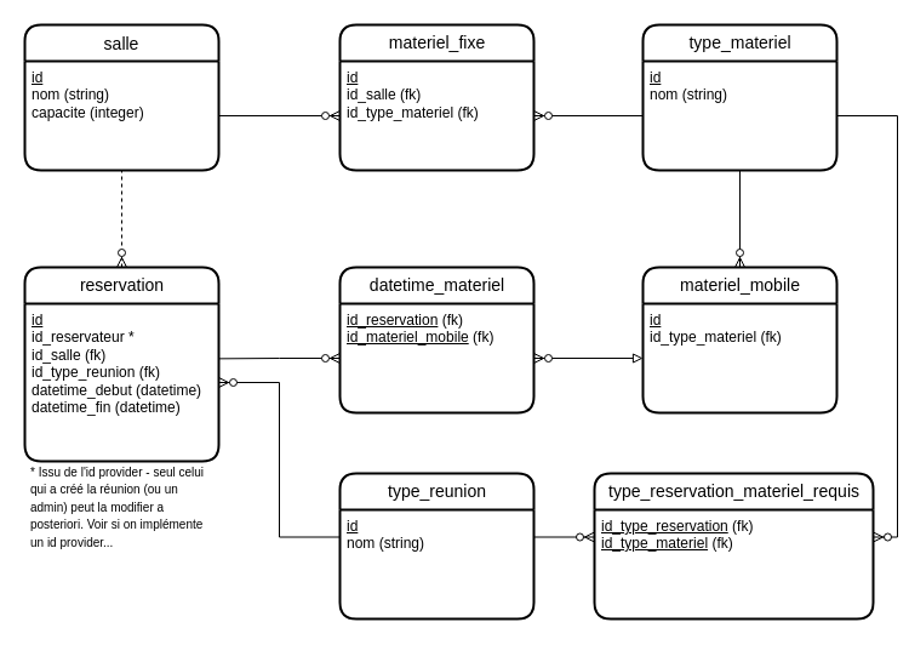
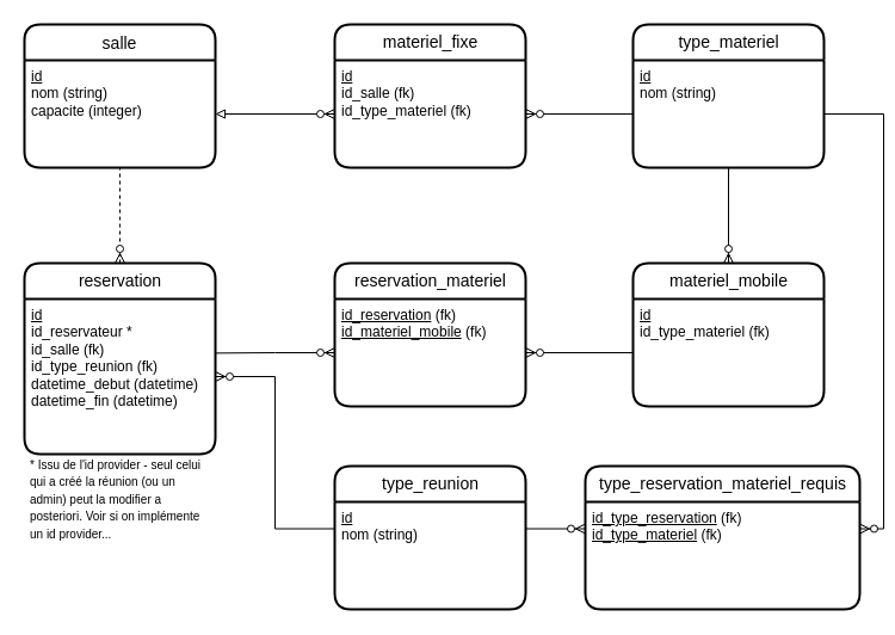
  <mxCell id="0" />
  <mxCell id="1" parent="0" />
  <mxCell id="2" value="salle" style="swimlane;childLayout=stackLayout;horizontal=1;startSize=30;horizontalStack=0;rounded=1;fontSize=14;fontStyle=0;strokeWidth=2;resizeParent=0;resizeLast=1;shadow=0;dashed=0;align=center;" vertex="1" parent="1"><mxGeometry x="20" y="20" width="160" height="120" as="geometry" /></mxCell>
  <mxCell id="3" value="&lt;u&gt;id&lt;/u&gt;&lt;br&gt;nom (string)&lt;br&gt;capacite (integer)" style="align=left;strokeColor=none;fillColor=none;spacingLeft=4;fontSize=12;verticalAlign=top;resizable=0;rotatable=0;part=1;fontStyle=0;html=1;" vertex="1" parent="2"><mxGeometry y="30" width="160" height="90" as="geometry" /></mxCell>
  <mxCell id="4" value="type_materiel" style="swimlane;childLayout=stackLayout;horizontal=1;startSize=30;horizontalStack=0;rounded=1;fontSize=14;fontStyle=0;strokeWidth=2;resizeParent=0;resizeLast=1;shadow=0;dashed=0;align=center;html=1;" vertex="1" parent="1"><mxGeometry x="530" y="20" width="160" height="120" as="geometry" /></mxCell>
  <mxCell id="5" value="&lt;u&gt;id&lt;/u&gt;&lt;br&gt;nom (string)" style="align=left;strokeColor=none;fillColor=none;spacingLeft=4;fontSize=12;verticalAlign=top;resizable=0;rotatable=0;part=1;fontStyle=0;html=1;" vertex="1" parent="4"><mxGeometry y="30" width="160" height="90" as="geometry" /></mxCell>
  <mxCell id="6" value="materiel_fixe" style="swimlane;childLayout=stackLayout;horizontal=1;startSize=30;horizontalStack=0;rounded=1;fontSize=14;fontStyle=0;strokeWidth=2;resizeParent=0;resizeLast=1;shadow=0;dashed=0;align=center;html=1;" vertex="1" parent="1"><mxGeometry x="280" y="20" width="160" height="120" as="geometry" /></mxCell>
  <mxCell id="7" value="&lt;u&gt;id&lt;br&gt;&lt;/u&gt;id_salle (fk)&lt;br&gt;id_type_materiel (fk)" style="align=left;strokeColor=none;fillColor=none;spacingLeft=4;fontSize=12;verticalAlign=top;resizable=0;rotatable=0;part=1;fontStyle=0;html=1;" vertex="1" parent="6"><mxGeometry y="30" width="160" height="90" as="geometry" /></mxCell>
- <mxCell id="8" style="edgeStyle=orthogonalEdgeStyle;rounded=0;orthogonalLoop=1;jettySize=auto;html=1;exitX=0;exitY=0.5;exitDx=0;exitDy=0;entryX=1;entryY=0.5;entryDx=0;entryDy=0;endArrow=none;endFill=0;startArrow=ERzeroToMany;startFill=1;" edge="1" parent="1" source="7" target="3"><mxGeometry relative="1" as="geometry" /></mxCell>
+ <mxCell id="8" style="edgeStyle=orthogonalEdgeStyle;rounded=0;orthogonalLoop=1;jettySize=auto;html=1;exitX=0;exitY=0.5;exitDx=0;exitDy=0;entryX=1;entryY=0.5;entryDx=0;entryDy=0;endArrow=block;endFill=0;startArrow=ERzeroToMany;startFill=1;" edge="1" parent="1" source="7" target="3"><mxGeometry relative="1" as="geometry" /></mxCell>
  <mxCell id="9" style="edgeStyle=orthogonalEdgeStyle;rounded=0;orthogonalLoop=1;jettySize=auto;html=1;exitX=1;exitY=0.5;exitDx=0;exitDy=0;entryX=0;entryY=0.5;entryDx=0;entryDy=0;startArrow=ERzeroToMany;startFill=1;endArrow=none;endFill=0;" edge="1" parent="1" source="7" target="5"><mxGeometry relative="1" as="geometry" /></mxCell>
  <mxCell id="10" style="edgeStyle=orthogonalEdgeStyle;rounded=0;orthogonalLoop=1;jettySize=auto;html=1;exitX=0.5;exitY=0;exitDx=0;exitDy=0;entryX=0.5;entryY=1;entryDx=0;entryDy=0;startArrow=ERzeroToMany;startFill=1;endArrow=none;endFill=0;dashed=1;" edge="1" parent="1" source="11" target="3"><mxGeometry relative="1" as="geometry" /></mxCell>
  <mxCell id="11" value="reservation" style="swimlane;childLayout=stackLayout;horizontal=1;startSize=30;horizontalStack=0;rounded=1;fontSize=14;fontStyle=0;strokeWidth=2;resizeParent=0;resizeLast=1;shadow=0;dashed=0;align=center;html=1;" vertex="1" parent="1"><mxGeometry x="20" y="220" width="160" height="160" as="geometry"><mxRectangle x="80" y="230" width="100" height="30" as="alternateBounds" /></mxGeometry></mxCell>
  <mxCell id="12" value="&lt;u&gt;id&lt;br&gt;&lt;/u&gt;id_reservateur *&lt;br&gt;id_salle (fk)&lt;br&gt;id_type_reunion (fk)&lt;br&gt;datetime_debut (datetime)&lt;br&gt;datetime_fin (datetime)" style="align=left;strokeColor=none;fillColor=none;spacingLeft=4;fontSize=12;verticalAlign=top;resizable=0;rotatable=0;part=1;html=1;" vertex="1" parent="11"><mxGeometry y="30" width="160" height="130" as="geometry" /></mxCell>
  <mxCell id="13" value="&lt;p&gt;&lt;span style=&quot;font-weight: normal&quot;&gt;&lt;font style=&quot;font-size: 10px&quot;&gt;* Issu de l'id provider - seul celui qui a créé la réunion (ou un admin) peut la modifier a posteriori. Voir si on implémente un id provider...&lt;/font&gt;&lt;/span&gt;&lt;/p&gt;" style="text;html=1;strokeColor=none;fillColor=none;spacing=5;spacingTop=-20;whiteSpace=wrap;overflow=hidden;rounded=0;" vertex="1" parent="1"><mxGeometry x="20" y="380" width="160" height="100" as="geometry" /></mxCell>
  <mxCell id="14" style="edgeStyle=orthogonalEdgeStyle;rounded=0;orthogonalLoop=1;jettySize=auto;html=1;exitX=0.5;exitY=0;exitDx=0;exitDy=0;entryX=0.5;entryY=1;entryDx=0;entryDy=0;startArrow=ERzeroToMany;startFill=1;endArrow=none;endFill=0;" edge="1" parent="1" source="15" target="5"><mxGeometry relative="1" as="geometry" /></mxCell>
  <mxCell id="15" value="materiel_mobile" style="swimlane;childLayout=stackLayout;horizontal=1;startSize=30;horizontalStack=0;rounded=1;fontSize=14;fontStyle=0;strokeWidth=2;resizeParent=0;resizeLast=1;shadow=0;dashed=0;align=center;html=1;" vertex="1" parent="1"><mxGeometry x="530" y="220" width="160" height="120" as="geometry" /></mxCell>
  <mxCell id="16" value="&lt;u&gt;id&lt;br&gt;&lt;/u&gt;id_type_materiel (fk)" style="align=left;strokeColor=none;fillColor=none;spacingLeft=4;fontSize=12;verticalAlign=top;resizable=0;rotatable=0;part=1;html=1;" vertex="1" parent="15"><mxGeometry y="30" width="160" height="90" as="geometry" /></mxCell>
- <mxCell id="17" value="datetime_materiel" style="swimlane;childLayout=stackLayout;horizontal=1;startSize=30;horizontalStack=0;rounded=1;fontSize=14;fontStyle=0;strokeWidth=2;resizeParent=0;resizeLast=1;shadow=0;dashed=0;align=center;html=1;" vertex="1" parent="1"><mxGeometry x="280" y="220" width="160" height="120" as="geometry" /></mxCell>
+ <mxCell id="17" value="reservation_materiel" style="swimlane;childLayout=stackLayout;horizontal=1;startSize=30;horizontalStack=0;rounded=1;fontSize=14;fontStyle=0;strokeWidth=2;resizeParent=0;resizeLast=1;shadow=0;dashed=0;align=center;html=1;" vertex="1" parent="1"><mxGeometry x="280" y="220" width="160" height="120" as="geometry" /></mxCell>
  <mxCell id="18" value="&lt;u&gt;id_reservation&lt;/u&gt; (fk)&lt;br&gt;&lt;u&gt;id_materiel_mobile&lt;/u&gt; (fk)" style="align=left;strokeColor=none;fillColor=none;spacingLeft=4;fontSize=12;verticalAlign=top;resizable=0;rotatable=0;part=1;html=1;" vertex="1" parent="17"><mxGeometry y="30" width="160" height="90" as="geometry" /></mxCell>
  <mxCell id="19" style="edgeStyle=orthogonalEdgeStyle;rounded=0;orthogonalLoop=1;jettySize=auto;html=1;exitX=0;exitY=0.5;exitDx=0;exitDy=0;entryX=1;entryY=0.349;entryDx=0;entryDy=0;entryPerimeter=0;startArrow=ERzeroToMany;startFill=1;endArrow=none;endFill=0;" edge="1" parent="1" source="18" target="12"><mxGeometry relative="1" as="geometry" /></mxCell>
- <mxCell id="20" style="edgeStyle=orthogonalEdgeStyle;rounded=0;orthogonalLoop=1;jettySize=auto;html=1;exitX=1;exitY=0.5;exitDx=0;exitDy=0;entryX=0;entryY=0.5;entryDx=0;entryDy=0;startArrow=ERzeroToMany;startFill=1;endArrow=block;endFill=0;" edge="1" parent="1" source="18" target="16"><mxGeometry relative="1" as="geometry" /></mxCell>
+ <mxCell id="20" style="edgeStyle=orthogonalEdgeStyle;rounded=0;orthogonalLoop=1;jettySize=auto;html=1;exitX=1;exitY=0.5;exitDx=0;exitDy=0;entryX=0;entryY=0.5;entryDx=0;entryDy=0;startArrow=ERzeroToMany;startFill=1;endArrow=none;endFill=0;" edge="1" parent="1" source="18" target="16"><mxGeometry relative="1" as="geometry" /></mxCell>
  <mxCell id="21" value="type_reunion" style="swimlane;childLayout=stackLayout;horizontal=1;startSize=30;horizontalStack=0;rounded=1;fontSize=14;fontStyle=0;strokeWidth=2;resizeParent=0;resizeLast=1;shadow=0;dashed=0;align=center;html=1;" vertex="1" parent="1"><mxGeometry x="280" y="390" width="160" height="120" as="geometry" /></mxCell>
  <mxCell id="22" value="&lt;u&gt;id&lt;/u&gt;&lt;br&gt;nom (string)" style="align=left;strokeColor=none;fillColor=none;spacingLeft=4;fontSize=12;verticalAlign=top;resizable=0;rotatable=0;part=1;html=1;" vertex="1" parent="21"><mxGeometry y="30" width="160" height="90" as="geometry" /></mxCell>
  <mxCell id="23" style="edgeStyle=orthogonalEdgeStyle;rounded=0;orthogonalLoop=1;jettySize=auto;html=1;exitX=1;exitY=0.5;exitDx=0;exitDy=0;entryX=0;entryY=0.25;entryDx=0;entryDy=0;startArrow=ERzeroToMany;startFill=1;endArrow=none;endFill=0;" edge="1" parent="1" source="12" target="22"><mxGeometry relative="1" as="geometry" /></mxCell>
  <mxCell id="24" value="type_reservation_materiel_requis" style="swimlane;childLayout=stackLayout;horizontal=1;startSize=30;horizontalStack=0;rounded=1;fontSize=14;fontStyle=0;strokeWidth=2;resizeParent=0;resizeLast=1;shadow=0;dashed=0;align=center;html=1;" vertex="1" parent="1"><mxGeometry x="490" y="390" width="230" height="120" as="geometry" /></mxCell>
  <mxCell id="25" value="&lt;u&gt;id_type_reservation&lt;/u&gt; (fk)&lt;br&gt;&lt;u&gt;id_type_materiel&lt;/u&gt; (fk)" style="align=left;strokeColor=none;fillColor=none;spacingLeft=4;fontSize=12;verticalAlign=top;resizable=0;rotatable=0;part=1;html=1;" vertex="1" parent="24"><mxGeometry y="30" width="230" height="90" as="geometry" /></mxCell>
  <mxCell id="26" style="edgeStyle=orthogonalEdgeStyle;rounded=0;orthogonalLoop=1;jettySize=auto;html=1;exitX=0;exitY=0.25;exitDx=0;exitDy=0;entryX=1;entryY=0.25;entryDx=0;entryDy=0;startArrow=ERzeroToMany;startFill=1;endArrow=none;endFill=0;" edge="1" parent="1" source="25" target="22"><mxGeometry relative="1" as="geometry" /></mxCell>
  <mxCell id="27" style="edgeStyle=orthogonalEdgeStyle;rounded=0;orthogonalLoop=1;jettySize=auto;html=1;exitX=1;exitY=0.25;exitDx=0;exitDy=0;entryX=1;entryY=0.5;entryDx=0;entryDy=0;startArrow=ERzeroToMany;startFill=1;endArrow=none;endFill=0;" edge="1" parent="1" source="25" target="5"><mxGeometry relative="1" as="geometry" /></mxCell>
